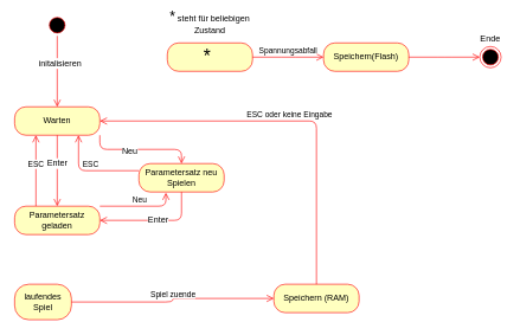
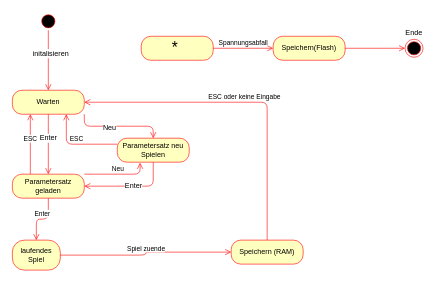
  <mxCell id="0" />
  <mxCell id="1" parent="0" />
  <mxCell id="2" value="" style="ellipse;html=1;shape=startState;fillColor=#000000;strokeColor=#ff0000;" vertex="1" parent="1"><mxGeometry x="65" y="20" width="30" height="30" as="geometry" /></mxCell>
  <mxCell id="3" value="" style="edgeStyle=orthogonalEdgeStyle;html=1;verticalAlign=bottom;endArrow=open;endSize=8;strokeColor=#ff0000;entryX=0.5;entryY=0;entryDx=0;entryDy=0;" edge="1" source="2" parent="1" target="5"><mxGeometry relative="1" as="geometry"><mxPoint x="80" y="110" as="targetPoint" /></mxGeometry></mxCell>
  <mxCell id="4" value="initalisieren" style="text;html=1;align=center;verticalAlign=middle;resizable=0;points=[];labelBackgroundColor=#ffffff;" vertex="1" connectable="0" parent="3"><mxGeometry x="-0.24" y="3" relative="1" as="geometry"><mxPoint as="offset" /></mxGeometry></mxCell>
  <mxCell id="5" value="Warten" style="rounded=1;whiteSpace=wrap;html=1;arcSize=40;fontColor=#000000;fillColor=#ffffc0;strokeColor=#ff0000;" vertex="1" parent="1"><mxGeometry x="20" y="150" width="120" height="40" as="geometry" /></mxCell>
  <mxCell id="6" value="" style="edgeStyle=orthogonalEdgeStyle;html=1;verticalAlign=bottom;endArrow=open;endSize=8;strokeColor=#ff0000;entryX=0.5;entryY=0;entryDx=0;entryDy=0;" edge="1" source="5" parent="1" target="10"><mxGeometry relative="1" as="geometry"><mxPoint x="80" y="250" as="targetPoint" /></mxGeometry></mxCell>
  <mxCell id="7" value="Enter" style="text;html=1;align=center;verticalAlign=middle;resizable=0;points=[];labelBackgroundColor=#ffffff;" vertex="1" connectable="0" parent="6"><mxGeometry x="-0.22" y="-1" relative="1" as="geometry"><mxPoint as="offset" /></mxGeometry></mxCell>
  <mxCell id="8" value="ESC" style="edgeStyle=orthogonalEdgeStyle;rounded=1;orthogonalLoop=1;jettySize=auto;html=1;exitX=0.25;exitY=0;exitDx=0;exitDy=0;entryX=0.25;entryY=1;entryDx=0;entryDy=0;verticalAlign=bottom;strokeColor=#ff0000;endArrow=open;endSize=8;" edge="1" parent="1" source="10" target="5"><mxGeometry relative="1" as="geometry" /></mxCell>
  <mxCell id="9" value="Neu" style="edgeStyle=orthogonalEdgeStyle;rounded=1;orthogonalLoop=1;jettySize=auto;html=1;exitX=1;exitY=0;exitDx=0;exitDy=0;entryX=0.317;entryY=1.025;entryDx=0;entryDy=0;entryPerimeter=0;verticalAlign=bottom;strokeColor=#ff0000;endArrow=open;endSize=8;" edge="1" parent="1" source="10" target="12"><mxGeometry relative="1" as="geometry"><Array as="points"><mxPoint x="233" y="290" /></Array></mxGeometry></mxCell>
  <mxCell id="10" value="Parametersatz geladen" style="rounded=1;whiteSpace=wrap;html=1;arcSize=40;fontColor=#000000;fillColor=#ffffc0;strokeColor=#ff0000;" vertex="1" parent="1"><mxGeometry x="20" y="290" width="120" height="40" as="geometry" /></mxCell>
  <mxCell id="11" value="ESC" style="edgeStyle=orthogonalEdgeStyle;rounded=1;orthogonalLoop=1;jettySize=auto;html=1;exitX=0;exitY=0.25;exitDx=0;exitDy=0;entryX=0.75;entryY=1;entryDx=0;entryDy=0;verticalAlign=bottom;strokeColor=#ff0000;endArrow=open;endSize=8;" edge="1" parent="1" source="12" target="5"><mxGeometry relative="1" as="geometry" /></mxCell>
  <mxCell id="12" value="Parametersatz neu Spielen" style="rounded=1;whiteSpace=wrap;html=1;arcSize=40;fontColor=#000000;fillColor=#ffffc0;strokeColor=#ff0000;" vertex="1" parent="1"><mxGeometry x="195" y="230" width="120" height="40" as="geometry" /></mxCell>
  <mxCell id="13" value="" style="edgeStyle=orthogonalEdgeStyle;html=1;verticalAlign=bottom;endArrow=open;endSize=8;strokeColor=#ff0000;entryX=1;entryY=0.5;entryDx=0;entryDy=0;exitX=0.5;exitY=1;exitDx=0;exitDy=0;" edge="1" source="12" parent="1" target="10"><mxGeometry relative="1" as="geometry"><mxPoint x="225" y="320" as="targetPoint" /></mxGeometry></mxCell>
  <mxCell id="14" value="Enter" style="text;html=1;align=center;verticalAlign=middle;resizable=0;points=[];labelBackgroundColor=#ffffff;" vertex="1" connectable="0" parent="13"><mxGeometry x="-0.045" y="-2" relative="1" as="geometry"><mxPoint as="offset" /></mxGeometry></mxCell>
  <mxCell id="15" value="laufendes Spiel" style="rounded=1;whiteSpace=wrap;html=1;arcSize=40;fontColor=#000000;fillColor=#ffffc0;strokeColor=#ff0000;" vertex="1" parent="1"><mxGeometry x="20" y="400" width="80" height="50" as="geometry" /></mxCell>
  <mxCell id="16" value="Spiel zuende" style="edgeStyle=orthogonalEdgeStyle;html=1;verticalAlign=bottom;endArrow=open;endSize=8;strokeColor=#ff0000;exitX=1;exitY=0.5;exitDx=0;exitDy=0;entryX=0;entryY=0.5;entryDx=0;entryDy=0;" edge="1" source="15" parent="1" target="17"><mxGeometry relative="1" as="geometry"><mxPoint x="80" y="500" as="targetPoint" /></mxGeometry></mxCell>
  <mxCell id="17" value="Speichern (RAM)" style="rounded=1;whiteSpace=wrap;html=1;arcSize=40;fontColor=#000000;fillColor=#ffffc0;strokeColor=#ff0000;" vertex="1" parent="1"><mxGeometry x="385" y="400" width="120" height="40" as="geometry" /></mxCell>
  <mxCell id="18" value="ESC oder keine Eingabe" style="edgeStyle=orthogonalEdgeStyle;html=1;verticalAlign=bottom;endArrow=open;endSize=8;strokeColor=#ff0000;exitX=0.5;exitY=0;exitDx=0;exitDy=0;entryX=1;entryY=0.5;entryDx=0;entryDy=0;" edge="1" source="17" parent="1" target="5"><mxGeometry relative="1" as="geometry"><mxPoint x="445" y="500" as="targetPoint" /></mxGeometry></mxCell>
+ <mxCell id="19" value="Enter" style="edgeStyle=orthogonalEdgeStyle;html=1;verticalAlign=bottom;endArrow=open;endSize=8;strokeColor=#ff0000;entryX=0.5;entryY=0;entryDx=0;entryDy=0;exitX=0.5;exitY=1;exitDx=0;exitDy=0;" edge="1" parent="1" source="10" target="15"><mxGeometry relative="1" as="geometry"><mxPoint x="90" y="300" as="targetPoint" /><mxPoint x="85" y="350" as="sourcePoint" /></mxGeometry></mxCell>
  <mxCell id="20" value="" style="edgeStyle=orthogonalEdgeStyle;html=1;verticalAlign=bottom;endArrow=open;endSize=8;strokeColor=#ff0000;entryX=0.5;entryY=0;entryDx=0;entryDy=0;exitX=1;exitY=1;exitDx=0;exitDy=0;" edge="1" parent="1" source="5" target="12"><mxGeometry relative="1" as="geometry"><mxPoint x="100" y="310" as="targetPoint" /><mxPoint x="100" y="210" as="sourcePoint" /></mxGeometry></mxCell>
  <mxCell id="21" value="Neu" style="text;html=1;align=center;verticalAlign=middle;resizable=0;points=[];labelBackgroundColor=#ffffff;" vertex="1" connectable="0" parent="20"><mxGeometry x="-0.213" y="-1" relative="1" as="geometry"><mxPoint as="offset" /></mxGeometry></mxCell>
  <mxCell id="22" value="&lt;font style=&quot;font-size: 26px&quot;&gt;*&amp;nbsp;&lt;/font&gt;" style="rounded=1;whiteSpace=wrap;html=1;arcSize=40;fontColor=#000000;fillColor=#ffffc0;strokeColor=#ff0000;" vertex="1" parent="1"><mxGeometry x="235" y="60" width="120" height="40" as="geometry" /></mxCell>
  <mxCell id="23" value="Spannungsabfall" style="edgeStyle=orthogonalEdgeStyle;html=1;verticalAlign=bottom;endArrow=open;endSize=8;strokeColor=#ff0000;exitX=1;exitY=0.5;exitDx=0;exitDy=0;" edge="1" source="22" parent="1"><mxGeometry relative="1" as="geometry"><mxPoint x="455" y="80" as="targetPoint" /></mxGeometry></mxCell>
  <mxCell id="24" value="Speichern(Flash)" style="rounded=1;whiteSpace=wrap;html=1;arcSize=40;fontColor=#000000;fillColor=#ffffc0;strokeColor=#ff0000;" vertex="1" parent="1"><mxGeometry x="455" y="60" width="120" height="40" as="geometry" /></mxCell>
  <mxCell id="25" value="" style="edgeStyle=orthogonalEdgeStyle;html=1;verticalAlign=bottom;endArrow=open;endSize=8;strokeColor=#ff0000;exitX=1;exitY=0.5;exitDx=0;exitDy=0;" edge="1" parent="1" source="24"><mxGeometry relative="1" as="geometry"><mxPoint x="675" y="80" as="targetPoint" /></mxGeometry></mxCell>
  <mxCell id="26" value="E" style="ellipse;html=1;shape=endState;fillColor=#000000;strokeColor=#ff0000;" vertex="1" parent="1"><mxGeometry x="675" y="65" width="30" height="30" as="geometry" /></mxCell>
  <mxCell id="27" value="Ende" style="text;html=1;strokeColor=none;fillColor=none;align=center;verticalAlign=middle;whiteSpace=wrap;rounded=0;" vertex="1" parent="1"><mxGeometry x="670" y="45" width="40" height="20" as="geometry" /></mxCell>
- <mxCell id="28" value="&lt;font style=&quot;font-size: 20px&quot;&gt;*&lt;/font&gt; steht für beliebigen Zustand" style="text;html=1;strokeColor=none;fillColor=none;align=center;verticalAlign=middle;whiteSpace=wrap;rounded=0;" vertex="1" parent="1"><mxGeometry x="235" y="20" width="120" height="20" as="geometry" /></mxCell>
